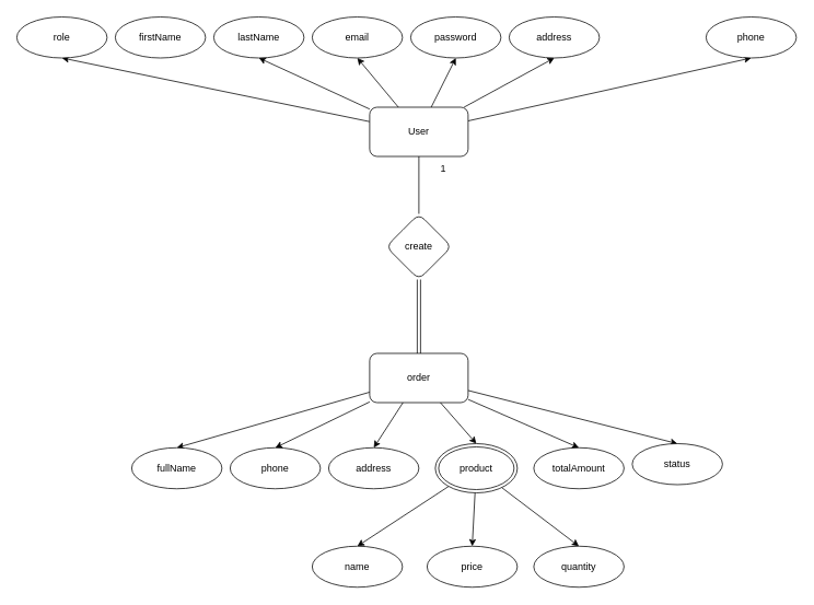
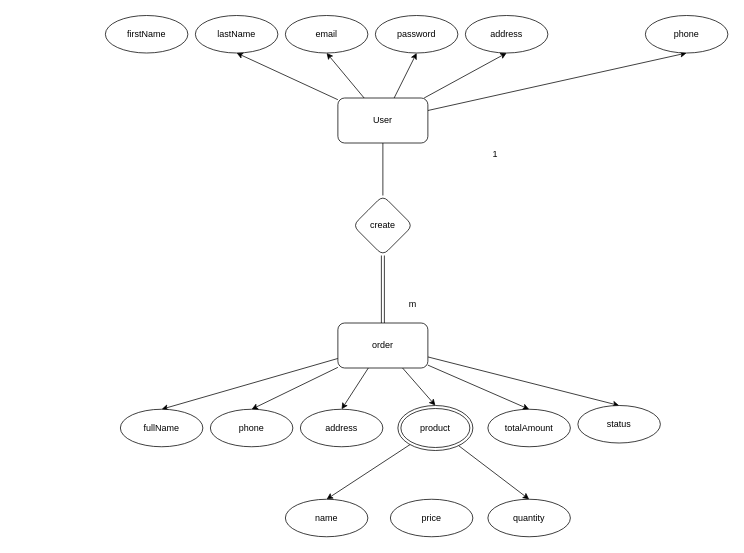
  <mxCell id="0" />
  <mxCell id="1" parent="0" />
- <mxCell id="2" value="" style="edgeStyle=none;html=1;entryX=0.5;entryY=1;entryDx=0;entryDy=0;" parent="1" source="8" target="16" edge="1"><mxGeometry relative="1" as="geometry"><mxPoint x="510" y="60" as="targetPoint" /></mxGeometry></mxCell>
  <mxCell id="3" style="edgeStyle=none;html=1;entryX=0.5;entryY=1;entryDx=0;entryDy=0;" parent="1" source="8" target="18" edge="1"><mxGeometry relative="1" as="geometry" /></mxCell>
  <mxCell id="4" style="edgeStyle=none;html=1;entryX=0.5;entryY=1;entryDx=0;entryDy=0;" parent="1" source="8" target="19" edge="1"><mxGeometry relative="1" as="geometry" /></mxCell>
  <mxCell id="5" style="edgeStyle=none;html=1;entryX=0.5;entryY=1;entryDx=0;entryDy=0;" parent="1" source="8" target="20" edge="1"><mxGeometry relative="1" as="geometry" /></mxCell>
  <mxCell id="6" style="edgeStyle=none;html=1;entryX=0.5;entryY=1;entryDx=0;entryDy=0;" parent="1" source="8" target="21" edge="1"><mxGeometry relative="1" as="geometry" /></mxCell>
  <mxCell id="7" style="edgeStyle=none;html=1;entryX=0.5;entryY=1;entryDx=0;entryDy=0;" parent="1" source="8" target="22" edge="1"><mxGeometry relative="1" as="geometry" /></mxCell>
  <mxCell id="8" value="User" style="rounded=1;whiteSpace=wrap;html=1;" parent="1" vertex="1"><mxGeometry x="450" y="130" width="120" height="60" as="geometry" /></mxCell>
  <mxCell id="9" style="edgeStyle=none;html=1;entryX=0.5;entryY=0;entryDx=0;entryDy=0;" parent="1" source="15" target="23" edge="1"><mxGeometry relative="1" as="geometry" /></mxCell>
  <mxCell id="10" style="edgeStyle=none;html=1;entryX=0.5;entryY=0;entryDx=0;entryDy=0;" parent="1" source="15" target="24" edge="1"><mxGeometry relative="1" as="geometry" /></mxCell>
  <mxCell id="11" style="edgeStyle=none;html=1;entryX=0.5;entryY=0;entryDx=0;entryDy=0;" parent="1" source="15" target="25" edge="1"><mxGeometry relative="1" as="geometry" /></mxCell>
  <mxCell id="12" style="edgeStyle=none;html=1;entryX=0.5;entryY=0;entryDx=0;entryDy=0;" parent="1" source="15" target="30" edge="1"><mxGeometry relative="1" as="geometry" /></mxCell>
  <mxCell id="13" style="edgeStyle=none;html=1;entryX=0.5;entryY=0;entryDx=0;entryDy=0;" parent="1" source="15" target="26" edge="1"><mxGeometry relative="1" as="geometry" /></mxCell>
  <mxCell id="14" style="edgeStyle=none;html=1;entryX=0.5;entryY=0;entryDx=0;entryDy=0;" parent="1" source="15" target="35" edge="1"><mxGeometry relative="1" as="geometry" /></mxCell>
  <mxCell id="15" value="order" style="rounded=1;whiteSpace=wrap;html=1;" parent="1" vertex="1"><mxGeometry x="450" y="430" width="120" height="60" as="geometry" /></mxCell>
- <mxCell id="16" value="role" style="ellipse;whiteSpace=wrap;html=1;" parent="1" vertex="1"><mxGeometry x="20" y="20" width="110" height="50" as="geometry" /></mxCell>
  <mxCell id="17" value="firstName" style="ellipse;whiteSpace=wrap;html=1;" parent="1" vertex="1"><mxGeometry x="140" y="20" width="110" height="50" as="geometry" /></mxCell>
  <mxCell id="18" value="lastName" style="ellipse;whiteSpace=wrap;html=1;" parent="1" vertex="1"><mxGeometry x="260" y="20" width="110" height="50" as="geometry" /></mxCell>
  <mxCell id="19" value="email" style="ellipse;whiteSpace=wrap;html=1;" parent="1" vertex="1"><mxGeometry x="380" y="20" width="110" height="50" as="geometry" /></mxCell>
  <mxCell id="20" value="password" style="ellipse;whiteSpace=wrap;html=1;" parent="1" vertex="1"><mxGeometry x="500" y="20" width="110" height="50" as="geometry" /></mxCell>
  <mxCell id="21" value="address" style="ellipse;whiteSpace=wrap;html=1;" parent="1" vertex="1"><mxGeometry x="620" y="20" width="110" height="50" as="geometry" /></mxCell>
  <mxCell id="22" value="phone" style="ellipse;whiteSpace=wrap;html=1;" parent="1" vertex="1"><mxGeometry x="860" y="20" width="110" height="50" as="geometry" /></mxCell>
  <mxCell id="23" value="fullName" style="ellipse;whiteSpace=wrap;html=1;" parent="1" vertex="1"><mxGeometry x="160" y="545" width="110" height="50" as="geometry" /></mxCell>
  <mxCell id="24" value="phone" style="ellipse;whiteSpace=wrap;html=1;" parent="1" vertex="1"><mxGeometry x="280" y="545" width="110" height="50" as="geometry" /></mxCell>
  <mxCell id="25" value="address" style="ellipse;whiteSpace=wrap;html=1;" parent="1" vertex="1"><mxGeometry x="400" y="545" width="110" height="50" as="geometry" /></mxCell>
  <mxCell id="26" value="totalAmount" style="ellipse;whiteSpace=wrap;html=1;" parent="1" vertex="1"><mxGeometry x="650" y="545" width="110" height="50" as="geometry" /></mxCell>
  <mxCell id="27" style="edgeStyle=none;html=1;entryX=0.5;entryY=0;entryDx=0;entryDy=0;" parent="1" source="30" target="31" edge="1"><mxGeometry relative="1" as="geometry" /></mxCell>
- <mxCell id="28" style="edgeStyle=none;html=1;entryX=0.5;entryY=0;entryDx=0;entryDy=0;" parent="1" source="30" target="32" edge="1"><mxGeometry relative="1" as="geometry" /></mxCell>
  <mxCell id="29" style="edgeStyle=none;html=1;entryX=0.5;entryY=0;entryDx=0;entryDy=0;" parent="1" source="30" target="33" edge="1"><mxGeometry relative="1" as="geometry" /></mxCell>
  <mxCell id="30" value="product" style="ellipse;shape=doubleEllipse;whiteSpace=wrap;html=1;" parent="1" vertex="1"><mxGeometry x="530" y="540" width="100" height="60" as="geometry" /></mxCell>
  <mxCell id="31" value="name" style="ellipse;whiteSpace=wrap;html=1;" parent="1" vertex="1"><mxGeometry x="380" y="665" width="110" height="50" as="geometry" /></mxCell>
  <mxCell id="32" value="price" style="ellipse;whiteSpace=wrap;html=1;" parent="1" vertex="1"><mxGeometry x="520" y="665" width="110" height="50" as="geometry" /></mxCell>
  <mxCell id="33" value="quantity" style="ellipse;whiteSpace=wrap;html=1;" parent="1" vertex="1"><mxGeometry x="650" y="665" width="110" height="50" as="geometry" /></mxCell>
  <mxCell id="34" value="create" style="rhombus;whiteSpace=wrap;html=1;rounded=1;" parent="1" vertex="1"><mxGeometry x="470" y="260" width="80" height="80" as="geometry" /></mxCell>
  <mxCell id="35" value="status" style="ellipse;whiteSpace=wrap;html=1;" parent="1" vertex="1"><mxGeometry x="770" y="540" width="110" height="50" as="geometry" /></mxCell>
  <mxCell id="36" value="" style="endArrow=none;html=1;entryX=0.5;entryY=1;entryDx=0;entryDy=0;exitX=0.5;exitY=0;exitDx=0;exitDy=0;" parent="1" source="34" target="8" edge="1"><mxGeometry width="50" height="50" relative="1" as="geometry"><mxPoint x="520" y="260" as="sourcePoint" /><mxPoint x="570" y="210" as="targetPoint" /></mxGeometry></mxCell>
  <mxCell id="37" value="" style="shape=link;html=1;entryX=0.5;entryY=0;entryDx=0;entryDy=0;exitX=0.5;exitY=1;exitDx=0;exitDy=0;" parent="1" source="34" target="15" edge="1"><mxGeometry width="100" relative="1" as="geometry"><mxPoint x="480" y="340" as="sourcePoint" /><mxPoint x="580" y="340" as="targetPoint" /></mxGeometry></mxCell>
- <mxCell id="38" value="1" style="text;html=1;strokeColor=none;fillColor=none;align=center;verticalAlign=middle;whiteSpace=wrap;rounded=0;" parent="1" vertex="1"><mxGeometry x="510" y="190" width="60" height="30" as="geometry" /></mxCell>
+ <mxCell id="38" value="1" style="text;html=1;strokeColor=none;fillColor=none;align=center;verticalAlign=middle;whiteSpace=wrap;rounded=0;" parent="1" vertex="1"><mxGeometry x="630" y="190" width="60" height="30" as="geometry" /></mxCell>
+ <mxCell id="39" value="m" style="text;html=1;strokeColor=none;fillColor=none;align=center;verticalAlign=middle;whiteSpace=wrap;rounded=0;" vertex="1" parent="1"><mxGeometry x="520" y="390" width="60" height="30" as="geometry" /></mxCell>
